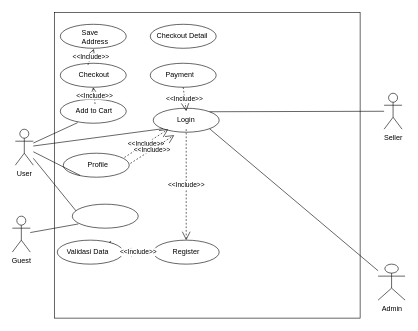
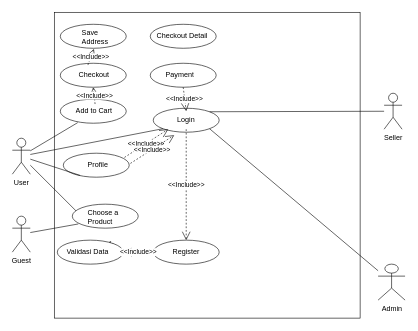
  <mxCell id="0" />
  <mxCell id="1" parent="0" />
  <mxCell id="2" value="Guest" style="shape=umlActor;verticalLabelPosition=bottom;verticalAlign=top;html=1;outlineConnect=0;" vertex="1" parent="1"><mxGeometry x="20" y="360" width="30" height="60" as="geometry" /></mxCell>
  <mxCell id="3" value="&amp;nbsp;" style="whiteSpace=wrap;html=1;aspect=fixed;" vertex="1" parent="1"><mxGeometry x="90" y="20" width="510" height="510" as="geometry" /></mxCell>
  <mxCell id="4" value="Seller" style="shape=umlActor;verticalLabelPosition=bottom;verticalAlign=top;html=1;outlineConnect=0;" vertex="1" parent="1"><mxGeometry x="640" y="155" width="30" height="60" as="geometry" /></mxCell>
  <mxCell id="5" value="" style="ellipse;whiteSpace=wrap;html=1;" vertex="1" parent="1"><mxGeometry x="255" y="180" width="110" height="40" as="geometry" /></mxCell>
  <mxCell id="6" value="Login" style="text;strokeColor=none;align=center;fillColor=none;html=1;verticalAlign=middle;whiteSpace=wrap;rounded=0;" vertex="1" parent="1"><mxGeometry x="280" y="185" width="60" height="30" as="geometry" /></mxCell>
  <mxCell id="7" value="" style="ellipse;whiteSpace=wrap;html=1;" vertex="1" parent="1"><mxGeometry x="255" y="400" width="110" height="40" as="geometry" /></mxCell>
  <mxCell id="8" value="Register" style="text;strokeColor=none;align=center;fillColor=none;html=1;verticalAlign=middle;whiteSpace=wrap;rounded=0;" vertex="1" parent="1"><mxGeometry x="280" y="405" width="60" height="30" as="geometry" /></mxCell>
- <mxCell id="9" value="&lt;div&gt;User&lt;br&gt;&lt;/div&gt;" style="shape=umlActor;verticalLabelPosition=bottom;verticalAlign=top;html=1;outlineConnect=0;" vertex="1" parent="1"><mxGeometry x="25" y="215" width="30" height="60" as="geometry" /></mxCell>
+ <mxCell id="9" value="&lt;div&gt;User&lt;br&gt;&lt;/div&gt;" style="shape=umlActor;verticalLabelPosition=bottom;verticalAlign=top;html=1;outlineConnect=0;" vertex="1" parent="1"><mxGeometry x="20" y="230" width="30" height="60" as="geometry" /></mxCell>
  <mxCell id="10" value="Admin" style="shape=umlActor;verticalLabelPosition=bottom;verticalAlign=top;html=1;outlineConnect=0;" vertex="1" parent="1"><mxGeometry x="630" y="440" width="45" height="60" as="geometry" /></mxCell>
  <mxCell id="11" value="" style="endArrow=none;html=1;rounded=0;exitX=0;exitY=1;exitDx=0;exitDy=0;" edge="1" parent="1" source="5" target="9"><mxGeometry width="50" height="50" relative="1" as="geometry"><mxPoint x="280" y="460" as="sourcePoint" /><mxPoint x="34" y="344" as="targetPoint" /><Array as="points" /></mxGeometry></mxCell>
  <mxCell id="12" value="" style="endArrow=none;html=1;rounded=0;entryX=1;entryY=1;entryDx=0;entryDy=0;" edge="1" parent="1" source="10" target="5"><mxGeometry width="50" height="50" relative="1" as="geometry"><mxPoint x="616" y="481" as="sourcePoint" /><mxPoint x="370" y="365" as="targetPoint" /></mxGeometry></mxCell>
  <mxCell id="13" value="" style="endArrow=none;html=1;rounded=0;entryX=1;entryY=0;entryDx=0;entryDy=0;" edge="1" parent="1" source="4" target="5"><mxGeometry width="50" height="50" relative="1" as="geometry"><mxPoint x="570" y="240" as="sourcePoint" /><mxPoint x="349" y="253" as="targetPoint" /></mxGeometry></mxCell>
  <mxCell id="14" style="edgeStyle=orthogonalEdgeStyle;rounded=0;orthogonalLoop=1;jettySize=auto;html=1;exitX=1;exitY=0;exitDx=0;exitDy=0;entryX=0.888;entryY=0.033;entryDx=0;entryDy=0;entryPerimeter=0;" edge="1" parent="1" source="15" target="16"><mxGeometry relative="1" as="geometry" /></mxCell>
  <mxCell id="15" value="" style="ellipse;whiteSpace=wrap;html=1;" vertex="1" parent="1"><mxGeometry x="95" y="400" width="110" height="40" as="geometry" /></mxCell>
  <mxCell id="16" value="Validasi Data" style="text;strokeColor=none;fillColor=none;align=left;verticalAlign=middle;spacingLeft=4;spacingRight=4;overflow=hidden;points=[[0,0.5],[1,0.5]];portConstraint=eastwest;rotatable=0;whiteSpace=wrap;html=1;" vertex="1" parent="1"><mxGeometry x="105" y="405" width="80" height="30" as="geometry" /></mxCell>
  <mxCell id="17" value="" style="ellipse;whiteSpace=wrap;html=1;" vertex="1" parent="1"><mxGeometry x="120" y="340" width="110" height="40" as="geometry" /></mxCell>
+ <mxCell id="18" value="Choose a Product" style="text;strokeColor=none;fillColor=none;align=left;verticalAlign=middle;spacingLeft=4;spacingRight=4;overflow=hidden;points=[[0,0.5],[1,0.5]];portConstraint=eastwest;rotatable=0;whiteSpace=wrap;html=1;" vertex="1" parent="1"><mxGeometry x="140" y="345" width="80" height="30" as="geometry" /></mxCell>
  <mxCell id="19" value="" style="ellipse;whiteSpace=wrap;html=1;" vertex="1" parent="1"><mxGeometry x="100" y="105" width="110" height="40" as="geometry" /></mxCell>
  <mxCell id="20" value="" style="ellipse;whiteSpace=wrap;html=1;" vertex="1" parent="1"><mxGeometry x="100" y="40" width="110" height="40" as="geometry" /></mxCell>
  <mxCell id="21" value="Save Address" style="text;strokeColor=none;fillColor=none;align=left;verticalAlign=middle;spacingLeft=4;spacingRight=4;overflow=hidden;points=[[0,0.5],[1,0.5]];portConstraint=eastwest;rotatable=0;whiteSpace=wrap;html=1;" vertex="1" parent="1"><mxGeometry x="130" y="45" width="80" height="30" as="geometry" /></mxCell>
  <mxCell id="22" value="" style="endArrow=none;html=1;rounded=0;exitX=0.091;exitY=0.825;exitDx=0;exitDy=0;exitPerimeter=0;" edge="1" parent="1" source="17" target="2"><mxGeometry width="50" height="50" relative="1" as="geometry"><mxPoint x="285.5" y="251" as="sourcePoint" /><mxPoint x="64.5" y="360" as="targetPoint" /></mxGeometry></mxCell>
  <mxCell id="23" value="" style="endArrow=none;html=1;rounded=0;exitX=0.055;exitY=0.275;exitDx=0;exitDy=0;exitPerimeter=0;" edge="1" parent="1" source="17" target="9"><mxGeometry width="50" height="50" relative="1" as="geometry"><mxPoint x="281" y="224" as="sourcePoint" /><mxPoint x="60" y="225" as="targetPoint" /><Array as="points" /></mxGeometry></mxCell>
  <mxCell id="24" value="" style="ellipse;whiteSpace=wrap;html=1;" vertex="1" parent="1"><mxGeometry x="100" y="165" width="110" height="40" as="geometry" /></mxCell>
  <mxCell id="25" value="Add to Cart" style="text;strokeColor=none;fillColor=none;align=left;verticalAlign=middle;spacingLeft=4;spacingRight=4;overflow=hidden;points=[[0,0.5],[1,0.5]];portConstraint=eastwest;rotatable=0;whiteSpace=wrap;html=1;" vertex="1" parent="1"><mxGeometry x="120" y="170" width="80" height="30" as="geometry" /></mxCell>
  <mxCell id="26" value="" style="endArrow=none;html=1;rounded=0;exitX=0.264;exitY=0.975;exitDx=0;exitDy=0;exitPerimeter=0;" edge="1" parent="1" source="24" target="9"><mxGeometry width="50" height="50" relative="1" as="geometry"><mxPoint x="281" y="224" as="sourcePoint" /><mxPoint x="60" y="267" as="targetPoint" /><Array as="points" /></mxGeometry></mxCell>
  <mxCell id="27" value="Checkout" style="text;strokeColor=none;fillColor=none;align=left;verticalAlign=middle;spacingLeft=4;spacingRight=4;overflow=hidden;points=[[0,0.5],[1,0.5]];portConstraint=eastwest;rotatable=0;whiteSpace=wrap;html=1;" vertex="1" parent="1"><mxGeometry x="125" y="110" width="80" height="30" as="geometry" /></mxCell>
  <mxCell id="28" value="" style="ellipse;whiteSpace=wrap;html=1;" vertex="1" parent="1"><mxGeometry x="250" y="40" width="110" height="40" as="geometry" /></mxCell>
  <mxCell id="29" value="Checkout Detail" style="text;strokeColor=none;fillColor=none;align=left;verticalAlign=middle;spacingLeft=4;spacingRight=4;overflow=hidden;points=[[0,0.5],[1,0.5]];portConstraint=eastwest;rotatable=0;whiteSpace=wrap;html=1;" vertex="1" parent="1"><mxGeometry x="255" y="45" width="110" height="30" as="geometry" /></mxCell>
  <mxCell id="30" value="" style="ellipse;whiteSpace=wrap;html=1;" vertex="1" parent="1"><mxGeometry x="250" y="105" width="110" height="40" as="geometry" /></mxCell>
  <mxCell id="31" value="Payment" style="text;strokeColor=none;fillColor=none;align=left;verticalAlign=middle;spacingLeft=4;spacingRight=4;overflow=hidden;points=[[0,0.5],[1,0.5]];portConstraint=eastwest;rotatable=0;whiteSpace=wrap;html=1;" vertex="1" parent="1"><mxGeometry x="270" y="110" width="80" height="30" as="geometry" /></mxCell>
  <mxCell id="32" value="" style="ellipse;whiteSpace=wrap;html=1;" vertex="1" parent="1"><mxGeometry x="105" y="255" width="110" height="40" as="geometry" /></mxCell>
  <mxCell id="33" value="Profile" style="text;strokeColor=none;fillColor=none;align=left;verticalAlign=middle;spacingLeft=4;spacingRight=4;overflow=hidden;points=[[0,0.5],[1,0.5]];portConstraint=eastwest;rotatable=0;whiteSpace=wrap;html=1;" vertex="1" parent="1"><mxGeometry x="140" y="260" width="80" height="30" as="geometry" /></mxCell>
  <mxCell id="34" value="" style="endArrow=none;html=1;rounded=0;exitX=0.255;exitY=0.925;exitDx=0;exitDy=0;exitPerimeter=0;" edge="1" parent="1" source="32" target="9"><mxGeometry width="50" height="50" relative="1" as="geometry"><mxPoint x="126" y="340" as="sourcePoint" /><mxPoint x="50" y="264" as="targetPoint" /><Array as="points" /></mxGeometry></mxCell>
  <mxCell id="35" value="&amp;lt;&amp;lt;Include&amp;gt;&amp;gt;" style="endArrow=open;endSize=12;dashed=1;html=1;rounded=0;entryX=0;entryY=1;entryDx=0;entryDy=0;exitX=0.838;exitY=0.067;exitDx=0;exitDy=0;exitPerimeter=0;" edge="1" parent="1" source="33" target="6"><mxGeometry width="160" relative="1" as="geometry"><mxPoint x="340" y="240" as="sourcePoint" /><mxPoint x="500" y="240" as="targetPoint" /><Array as="points" /></mxGeometry></mxCell>
  <mxCell id="36" value="&amp;lt;&amp;lt;Include&amp;gt;&amp;gt;" style="endArrow=open;endSize=12;dashed=1;html=1;rounded=0;entryX=0.5;entryY=0;entryDx=0;entryDy=0;exitX=0.5;exitY=1;exitDx=0;exitDy=0;" edge="1" parent="1" source="30" target="6"><mxGeometry width="160" relative="1" as="geometry"><mxPoint x="350" y="137" as="sourcePoint" /><mxPoint x="423" y="90" as="targetPoint" /><Array as="points" /></mxGeometry></mxCell>
  <mxCell id="37" value="&amp;lt;&amp;lt;Include&amp;gt;&amp;gt;" style="endArrow=open;endSize=12;dashed=1;html=1;rounded=0;entryX=0;entryY=1;entryDx=0;entryDy=0;exitX=0.838;exitY=0.067;exitDx=0;exitDy=0;exitPerimeter=0;" edge="1" parent="1"><mxGeometry width="160" relative="1" as="geometry"><mxPoint x="217" y="272" as="sourcePoint" /><mxPoint x="290" y="225" as="targetPoint" /><Array as="points" /></mxGeometry></mxCell>
  <mxCell id="38" value="&amp;lt;&amp;lt;Include&amp;gt;&amp;gt;" style="endArrow=open;endSize=12;dashed=1;html=1;rounded=0;exitX=0.5;exitY=1;exitDx=0;exitDy=0;entryX=0.5;entryY=0;entryDx=0;entryDy=0;" edge="1" parent="1" source="6" target="7"><mxGeometry width="160" relative="1" as="geometry"><mxPoint x="227" y="282" as="sourcePoint" /><mxPoint x="300" y="235" as="targetPoint" /><Array as="points" /></mxGeometry></mxCell>
  <mxCell id="39" value="&amp;lt;&amp;lt;Include&amp;gt;&amp;gt;" style="endArrow=open;endSize=12;dashed=1;html=1;rounded=0;exitX=0;exitY=0.5;exitDx=0;exitDy=0;entryX=1;entryY=0.5;entryDx=0;entryDy=0;" edge="1" parent="1" source="7" target="15"><mxGeometry width="160" relative="1" as="geometry"><mxPoint x="320" y="225" as="sourcePoint" /><mxPoint x="320" y="410" as="targetPoint" /><Array as="points" /></mxGeometry></mxCell>
  <mxCell id="40" value="&amp;lt;&amp;lt;Include&amp;gt;&amp;gt;" style="endArrow=open;endSize=12;dashed=1;html=1;rounded=0;entryX=0.5;entryY=1;entryDx=0;entryDy=0;exitX=0.475;exitY=0.1;exitDx=0;exitDy=0;exitPerimeter=0;" edge="1" parent="1" source="25" target="19"><mxGeometry width="160" relative="1" as="geometry"><mxPoint x="285" y="155" as="sourcePoint" /><mxPoint x="320" y="195" as="targetPoint" /><Array as="points" /></mxGeometry></mxCell>
  <mxCell id="41" value="&amp;lt;&amp;lt;Include&amp;gt;&amp;gt;" style="endArrow=open;endSize=12;dashed=1;html=1;rounded=0;entryX=0.325;entryY=1.2;entryDx=0;entryDy=0;exitX=0.263;exitY=-0.067;exitDx=0;exitDy=0;exitPerimeter=0;entryPerimeter=0;" edge="1" parent="1" source="27" target="21"><mxGeometry width="160" relative="1" as="geometry"><mxPoint x="168" y="183" as="sourcePoint" /><mxPoint x="165" y="155" as="targetPoint" /><Array as="points" /></mxGeometry></mxCell>
